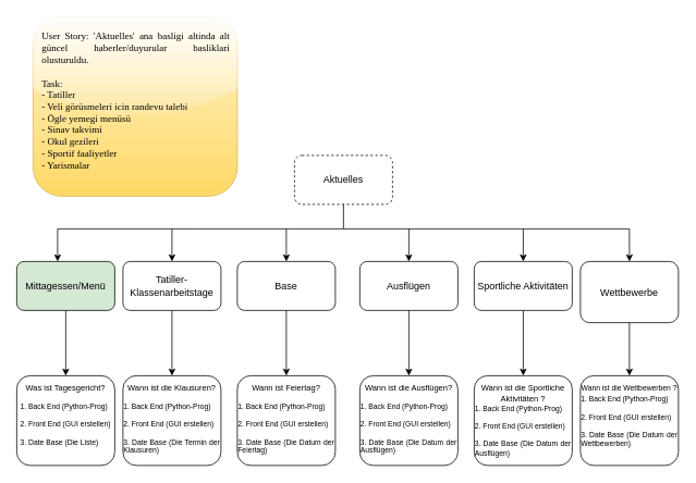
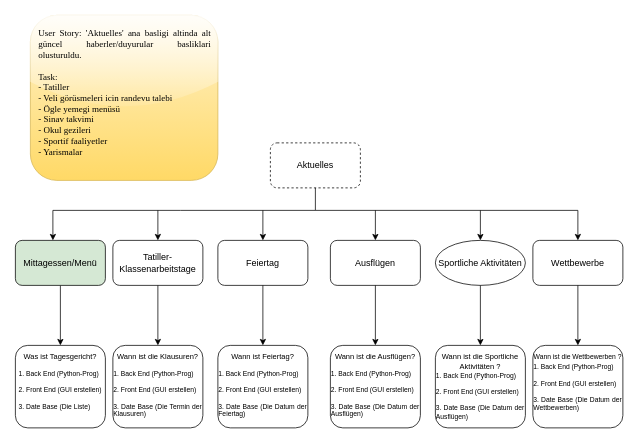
  <mxCell id="0" />
  <mxCell id="1" parent="0" />
  <mxCell id="2" value="Aktuelles" style="rounded=1;whiteSpace=wrap;html=1;dashed=1;" vertex="1" parent="1"><mxGeometry x="360" y="190" width="120" height="60" as="geometry" /></mxCell>
- <mxCell id="3" value="Base" style="rounded=1;whiteSpace=wrap;html=1;" vertex="1" parent="1"><mxGeometry x="290" y="320" width="120" height="60" as="geometry" /></mxCell>
+ <mxCell id="3" value="Feiertag" style="rounded=1;whiteSpace=wrap;html=1;" vertex="1" parent="1"><mxGeometry x="290" y="320" width="120" height="60" as="geometry" /></mxCell>
  <mxCell id="4" value="" style="endArrow=classic;html=1;rounded=0;entryX=0.417;entryY=0;entryDx=0;entryDy=0;entryPerimeter=0;" edge="1" parent="1" target="6"><mxGeometry width="50" height="50" relative="1" as="geometry"><mxPoint x="420" y="280" as="sourcePoint" /><mxPoint x="70" y="310" as="targetPoint" /><Array as="points"><mxPoint x="240" y="280" /><mxPoint x="70" y="280" /></Array></mxGeometry></mxCell>
  <mxCell id="5" value="" style="edgeStyle=orthogonalEdgeStyle;rounded=0;orthogonalLoop=1;jettySize=auto;html=1;" edge="1" parent="1" source="6" target="17"><mxGeometry relative="1" as="geometry" /></mxCell>
  <mxCell id="6" value="Mittagessen/Menü" style="rounded=1;whiteSpace=wrap;html=1;fillColor=#d5e8d4;" vertex="1" parent="1"><mxGeometry x="20" y="320" width="120" height="60" as="geometry" /></mxCell>
  <mxCell id="7" value="Tatiller-&lt;br&gt;Klassenarbeitstage" style="rounded=1;whiteSpace=wrap;html=1;" vertex="1" parent="1"><mxGeometry x="150" y="320" width="120" height="60" as="geometry" /></mxCell>
  <mxCell id="8" value="" style="endArrow=classic;html=1;rounded=0;entryX=0.5;entryY=0;entryDx=0;entryDy=0;" edge="1" parent="1" target="7"><mxGeometry width="50" height="50" relative="1" as="geometry"><mxPoint x="210" y="280" as="sourcePoint" /><mxPoint x="249.5" y="320" as="targetPoint" /></mxGeometry></mxCell>
  <mxCell id="9" value="Ausflügen" style="rounded=1;whiteSpace=wrap;html=1;" vertex="1" parent="1"><mxGeometry x="440" y="320" width="120" height="60" as="geometry" /></mxCell>
- <mxCell id="10" value="Sportliche Aktivitäten" style="rounded=1;whiteSpace=wrap;html=1;" vertex="1" parent="1"><mxGeometry x="580" y="320" width="120" height="60" as="geometry" /></mxCell>
- <mxCell id="11" value="Wettbewerbe" style="rounded=1;whiteSpace=wrap;html=1;" vertex="1" parent="1"><mxGeometry x="710" y="320" width="120" height="75" as="geometry" /></mxCell>
+ <mxCell id="10" value="Sportliche Aktivitäten" style="ellipse;whiteSpace=wrap;html=1;" vertex="1" parent="1"><mxGeometry x="580" y="320" width="120" height="60" as="geometry" /></mxCell>
+ <mxCell id="11" value="Wettbewerbe" style="rounded=1;whiteSpace=wrap;html=1;" vertex="1" parent="1"><mxGeometry x="710" y="320" width="120" height="60" as="geometry" /></mxCell>
  <mxCell id="12" value="" style="endArrow=classic;html=1;rounded=0;entryX=0.5;entryY=0;entryDx=0;entryDy=0;" edge="1" parent="1" target="3"><mxGeometry width="50" height="50" relative="1" as="geometry"><mxPoint x="350" y="280" as="sourcePoint" /><mxPoint x="520" y="420" as="targetPoint" /></mxGeometry></mxCell>
  <mxCell id="13" value="" style="endArrow=classic;html=1;rounded=0;entryX=0.5;entryY=0;entryDx=0;entryDy=0;" edge="1" parent="1" target="11"><mxGeometry width="50" height="50" relative="1" as="geometry"><mxPoint x="420" y="280" as="sourcePoint" /><mxPoint x="770" y="280" as="targetPoint" /><Array as="points"><mxPoint x="770" y="280" /></Array></mxGeometry></mxCell>
  <mxCell id="14" value="" style="endArrow=classic;html=1;rounded=0;entryX=0.5;entryY=0;entryDx=0;entryDy=0;" edge="1" parent="1" target="9"><mxGeometry width="50" height="50" relative="1" as="geometry"><mxPoint x="500" y="280" as="sourcePoint" /><mxPoint x="540" y="440" as="targetPoint" /></mxGeometry></mxCell>
  <mxCell id="15" value="" style="endArrow=classic;html=1;rounded=0;entryX=0.5;entryY=0;entryDx=0;entryDy=0;" edge="1" parent="1" target="10"><mxGeometry width="50" height="50" relative="1" as="geometry"><mxPoint x="640" y="280" as="sourcePoint" /><mxPoint x="550" y="450" as="targetPoint" /></mxGeometry></mxCell>
  <mxCell id="16" value="" style="endArrow=none;html=1;rounded=0;exitX=0.5;exitY=1;exitDx=0;exitDy=0;" edge="1" parent="1" source="2"><mxGeometry width="50" height="50" relative="1" as="geometry"><mxPoint x="470" y="470" as="sourcePoint" /><mxPoint x="420" y="280" as="targetPoint" /></mxGeometry></mxCell>
  <mxCell id="17" value="&lt;div&gt;&lt;span style=&quot;font-size: 10px&quot;&gt;Was ist Tagesgericht?&lt;/span&gt;&lt;/div&gt;&lt;font style=&quot;font-size: 9px&quot;&gt;&lt;div style=&quot;text-align: justify&quot;&gt;&lt;span style=&quot;font-size: 10px&quot;&gt;&lt;br&gt;&lt;/span&gt;&lt;/div&gt;&lt;div style=&quot;text-align: justify&quot;&gt;&lt;span&gt;&lt;font style=&quot;font-size: 9px&quot;&gt;1. Back End (Python-Prog)&lt;/font&gt;&lt;/span&gt;&lt;/div&gt;&lt;div style=&quot;text-align: justify&quot;&gt;&lt;br&gt;&lt;/div&gt;&lt;div style=&quot;text-align: justify&quot;&gt;&lt;font style=&quot;font-size: 9px&quot;&gt;2. Front End (GUI erstellen)&lt;/font&gt;&lt;/div&gt;&lt;div style=&quot;text-align: justify&quot;&gt;&lt;font style=&quot;font-size: 9px&quot;&gt;&lt;br&gt;&lt;/font&gt;&lt;/div&gt;&lt;div style=&quot;text-align: justify&quot;&gt;&lt;font style=&quot;font-size: 9px&quot;&gt;3. Date Base (Die Liste)&lt;/font&gt;&lt;/div&gt;&lt;/font&gt;" style="whiteSpace=wrap;html=1;rounded=1;verticalAlign=top;" vertex="1" parent="1"><mxGeometry x="20" y="460" width="120" height="110" as="geometry" /></mxCell>
  <mxCell id="18" value="" style="edgeStyle=orthogonalEdgeStyle;rounded=0;orthogonalLoop=1;jettySize=auto;html=1;exitX=0.5;exitY=1;exitDx=0;exitDy=0;entryX=0.5;entryY=0;entryDx=0;entryDy=0;" edge="1" parent="1" source="7" target="19"><mxGeometry relative="1" as="geometry"><mxPoint x="90" y="390" as="sourcePoint" /><mxPoint x="210" y="450" as="targetPoint" /><Array as="points" /></mxGeometry></mxCell>
  <mxCell id="19" value="&lt;div&gt;&lt;span style=&quot;font-size: 10px&quot;&gt;Wann ist die Klausuren?&lt;/span&gt;&lt;/div&gt;&lt;font style=&quot;font-size: 9px&quot;&gt;&lt;div style=&quot;text-align: justify&quot;&gt;&lt;span style=&quot;font-size: 10px&quot;&gt;&lt;br&gt;&lt;/span&gt;&lt;/div&gt;&lt;div style=&quot;text-align: justify&quot;&gt;&lt;span&gt;&lt;font style=&quot;font-size: 9px&quot;&gt;1. Back End (Python-Prog)&lt;/font&gt;&lt;/span&gt;&lt;/div&gt;&lt;div style=&quot;text-align: justify&quot;&gt;&lt;br&gt;&lt;/div&gt;&lt;div style=&quot;text-align: justify&quot;&gt;&lt;font style=&quot;font-size: 9px&quot;&gt;2. Front End (GUI erstellen)&lt;/font&gt;&lt;/div&gt;&lt;div style=&quot;text-align: justify&quot;&gt;&lt;font style=&quot;font-size: 9px&quot;&gt;&lt;br&gt;&lt;/font&gt;&lt;/div&gt;&lt;div style=&quot;text-align: justify&quot;&gt;&lt;font style=&quot;font-size: 9px&quot;&gt;3. Date Base (Die Termin der Klausuren)&lt;/font&gt;&lt;/div&gt;&lt;/font&gt;" style="whiteSpace=wrap;html=1;rounded=1;verticalAlign=top;" vertex="1" parent="1"><mxGeometry x="150" y="460" width="120" height="110" as="geometry" /></mxCell>
  <mxCell id="20" value="&lt;div&gt;&lt;span style=&quot;font-size: 10px&quot;&gt;Wann ist Feiertag?&lt;/span&gt;&lt;/div&gt;&lt;font style=&quot;font-size: 9px&quot;&gt;&lt;div style=&quot;text-align: justify&quot;&gt;&lt;span style=&quot;font-size: 10px&quot;&gt;&lt;br&gt;&lt;/span&gt;&lt;/div&gt;&lt;div style=&quot;text-align: justify&quot;&gt;&lt;span&gt;&lt;font style=&quot;font-size: 9px&quot;&gt;1. Back End (Python-Prog)&lt;/font&gt;&lt;/span&gt;&lt;/div&gt;&lt;div style=&quot;text-align: justify&quot;&gt;&lt;br&gt;&lt;/div&gt;&lt;div style=&quot;text-align: justify&quot;&gt;&lt;font style=&quot;font-size: 9px&quot;&gt;2. Front End (GUI erstellen)&lt;/font&gt;&lt;/div&gt;&lt;div style=&quot;text-align: justify&quot;&gt;&lt;font style=&quot;font-size: 9px&quot;&gt;&lt;br&gt;&lt;/font&gt;&lt;/div&gt;&lt;div style=&quot;text-align: justify&quot;&gt;&lt;font style=&quot;font-size: 9px&quot;&gt;3. Date Base (Die Datum der Feiertag)&lt;/font&gt;&lt;/div&gt;&lt;/font&gt;" style="whiteSpace=wrap;html=1;rounded=1;verticalAlign=top;" vertex="1" parent="1"><mxGeometry x="290" y="460" width="120" height="110" as="geometry" /></mxCell>
  <mxCell id="21" value="" style="edgeStyle=orthogonalEdgeStyle;rounded=0;orthogonalLoop=1;jettySize=auto;html=1;exitX=0.5;exitY=1;exitDx=0;exitDy=0;entryX=0.5;entryY=0;entryDx=0;entryDy=0;" edge="1" parent="1" source="3" target="20"><mxGeometry relative="1" as="geometry"><mxPoint x="220" y="390" as="sourcePoint" /><mxPoint x="220" y="470" as="targetPoint" /><Array as="points" /></mxGeometry></mxCell>
  <mxCell id="22" value="&lt;div&gt;&lt;span style=&quot;font-size: 10px&quot;&gt;Wann ist die Ausflügen?&lt;/span&gt;&lt;/div&gt;&lt;font style=&quot;font-size: 9px&quot;&gt;&lt;div style=&quot;text-align: justify&quot;&gt;&lt;span style=&quot;font-size: 10px&quot;&gt;&lt;br&gt;&lt;/span&gt;&lt;/div&gt;&lt;div style=&quot;text-align: justify&quot;&gt;&lt;span&gt;&lt;font style=&quot;font-size: 9px&quot;&gt;1. Back End (Python-Prog)&lt;/font&gt;&lt;/span&gt;&lt;/div&gt;&lt;div style=&quot;text-align: justify&quot;&gt;&lt;br&gt;&lt;/div&gt;&lt;div style=&quot;text-align: justify&quot;&gt;&lt;font style=&quot;font-size: 9px&quot;&gt;2. Front End (GUI erstellen)&lt;/font&gt;&lt;/div&gt;&lt;div style=&quot;text-align: justify&quot;&gt;&lt;font style=&quot;font-size: 9px&quot;&gt;&lt;br&gt;&lt;/font&gt;&lt;/div&gt;&lt;div style=&quot;text-align: justify&quot;&gt;&lt;font style=&quot;font-size: 9px&quot;&gt;3. Date Base (Die Datum der Ausflügen)&lt;/font&gt;&lt;/div&gt;&lt;/font&gt;" style="whiteSpace=wrap;html=1;rounded=1;verticalAlign=top;" vertex="1" parent="1"><mxGeometry x="440" y="460" width="120" height="110" as="geometry" /></mxCell>
  <mxCell id="23" value="" style="edgeStyle=orthogonalEdgeStyle;rounded=0;orthogonalLoop=1;jettySize=auto;html=1;exitX=0.5;exitY=1;exitDx=0;exitDy=0;entryX=0.5;entryY=0;entryDx=0;entryDy=0;" edge="1" parent="1" source="9" target="22"><mxGeometry relative="1" as="geometry"><mxPoint x="360" y="390" as="sourcePoint" /><mxPoint x="360" y="470" as="targetPoint" /><Array as="points" /></mxGeometry></mxCell>
  <mxCell id="24" value="&lt;div&gt;&lt;span style=&quot;font-size: 10px&quot;&gt;Wann ist die Sportliche Aktivitäten ?&lt;/span&gt;&lt;/div&gt;&lt;font style=&quot;font-size: 9px&quot;&gt;&lt;div style=&quot;text-align: justify&quot;&gt;&lt;span&gt;1. Back End (Python-Prog)&lt;/span&gt;&lt;br&gt;&lt;/div&gt;&lt;div style=&quot;text-align: justify&quot;&gt;&lt;br&gt;&lt;/div&gt;&lt;div style=&quot;text-align: justify&quot;&gt;&lt;font style=&quot;font-size: 9px&quot;&gt;2. Front End (GUI erstellen)&lt;/font&gt;&lt;/div&gt;&lt;div style=&quot;text-align: justify&quot;&gt;&lt;font style=&quot;font-size: 9px&quot;&gt;&lt;br&gt;&lt;/font&gt;&lt;/div&gt;&lt;div style=&quot;text-align: justify&quot;&gt;&lt;font style=&quot;font-size: 9px&quot;&gt;3. Date Base (Die Datum der Ausflügen)&lt;/font&gt;&lt;/div&gt;&lt;/font&gt;" style="whiteSpace=wrap;html=1;rounded=1;verticalAlign=top;" vertex="1" parent="1"><mxGeometry x="580" y="460" width="120" height="110" as="geometry" /></mxCell>
  <mxCell id="25" value="" style="edgeStyle=orthogonalEdgeStyle;rounded=0;orthogonalLoop=1;jettySize=auto;html=1;entryX=0.5;entryY=0;entryDx=0;entryDy=0;exitX=0.5;exitY=1;exitDx=0;exitDy=0;" edge="1" parent="1" source="10" target="24"><mxGeometry relative="1" as="geometry"><mxPoint x="510" y="390" as="sourcePoint" /><mxPoint x="510" y="470" as="targetPoint" /><Array as="points" /></mxGeometry></mxCell>
  <mxCell id="26" value="&lt;div&gt;&lt;font style=&quot;font-size: 9px&quot;&gt;Wann ist die Wettbewerben ?&lt;/font&gt;&lt;/div&gt;&lt;div style=&quot;text-align: left&quot;&gt;&lt;span style=&quot;font-size: 9px&quot;&gt;1. Back End (Python-Prog)&lt;/span&gt;&lt;/div&gt;&lt;font style=&quot;font-size: 9px&quot;&gt;&lt;div style=&quot;text-align: left&quot;&gt;&lt;br&gt;&lt;/div&gt;&lt;div style=&quot;text-align: justify&quot;&gt;&lt;font style=&quot;font-size: 9px&quot;&gt;2. Front End (GUI erstellen)&lt;/font&gt;&lt;/div&gt;&lt;div style=&quot;text-align: justify&quot;&gt;&lt;font style=&quot;font-size: 9px&quot;&gt;&lt;br&gt;&lt;/font&gt;&lt;/div&gt;&lt;div style=&quot;text-align: justify&quot;&gt;&lt;font style=&quot;font-size: 9px&quot;&gt;3. Date Base (Die Datum der Wettbewerben)&lt;/font&gt;&lt;/div&gt;&lt;/font&gt;" style="whiteSpace=wrap;html=1;rounded=1;verticalAlign=top;" vertex="1" parent="1"><mxGeometry x="710" y="460" width="120" height="110" as="geometry" /></mxCell>
  <mxCell id="27" value="" style="edgeStyle=orthogonalEdgeStyle;rounded=0;orthogonalLoop=1;jettySize=auto;html=1;entryX=0.5;entryY=0;entryDx=0;entryDy=0;exitX=0.5;exitY=1;exitDx=0;exitDy=0;" edge="1" parent="1" source="11" target="26"><mxGeometry relative="1" as="geometry"><mxPoint x="650" y="390" as="sourcePoint" /><mxPoint x="650" y="470" as="targetPoint" /><Array as="points" /></mxGeometry></mxCell>
  <mxCell id="28" value="&lt;div style=&quot;text-align: justify&quot;&gt;&lt;span&gt;&lt;font face=&quot;Verdana&quot;&gt;User Story: 'Aktuelles' ana basligi altinda alt güncel haberler/duyurular basliklari olusturuldu.&lt;/font&gt;&lt;/span&gt;&lt;/div&gt;&lt;div style=&quot;text-align: justify&quot;&gt;&lt;font face=&quot;Verdana&quot;&gt;&lt;br&gt;&lt;/font&gt;&lt;/div&gt;&lt;div style=&quot;text-align: justify&quot;&gt;&lt;span&gt;&lt;font face=&quot;Verdana&quot;&gt;Task:&lt;/font&gt;&lt;/span&gt;&lt;/div&gt;&lt;div style=&quot;text-align: justify&quot;&gt;&lt;span&gt;&lt;font face=&quot;Verdana&quot;&gt;- Tatiller&lt;/font&gt;&lt;/span&gt;&lt;/div&gt;&lt;div style=&quot;text-align: justify&quot;&gt;&lt;span&gt;&lt;font face=&quot;Verdana&quot;&gt;- Veli görüsmeleri icin randevu talebi&lt;/font&gt;&lt;/span&gt;&lt;/div&gt;&lt;div style=&quot;text-align: justify&quot;&gt;&lt;span&gt;&lt;font face=&quot;Verdana&quot;&gt;- Ögle yemegi menüsü&lt;/font&gt;&lt;/span&gt;&lt;/div&gt;&lt;div style=&quot;text-align: justify&quot;&gt;&lt;span&gt;&lt;font face=&quot;Verdana&quot;&gt;- Sinav takvimi&lt;/font&gt;&lt;/span&gt;&lt;/div&gt;&lt;div style=&quot;text-align: justify&quot;&gt;&lt;span&gt;&lt;font face=&quot;Verdana&quot;&gt;- Okul gezileri&lt;/font&gt;&lt;/span&gt;&lt;/div&gt;&lt;div style=&quot;text-align: justify&quot;&gt;&lt;span&gt;&lt;font face=&quot;Verdana&quot;&gt;- Sportif faaliyetler&lt;/font&gt;&lt;/span&gt;&lt;/div&gt;&lt;div style=&quot;text-align: justify&quot;&gt;&lt;span&gt;&lt;font face=&quot;Verdana&quot;&gt;- Yarismalar&lt;/font&gt;&lt;/span&gt;&lt;/div&gt;&lt;div style=&quot;text-align: justify&quot;&gt;&lt;br&gt;&lt;/div&gt;" style="text;html=1;strokeColor=#d6b656;fillColor=#fff2cc;align=center;verticalAlign=middle;whiteSpace=wrap;rounded=1;gradientColor=#ffd966;shadow=0;sketch=0;glass=1;spacingLeft=10;spacingRight=8;arcSize=16;" vertex="1" parent="1"><mxGeometry x="40" y="20" width="250" height="220" as="geometry" /></mxCell>
